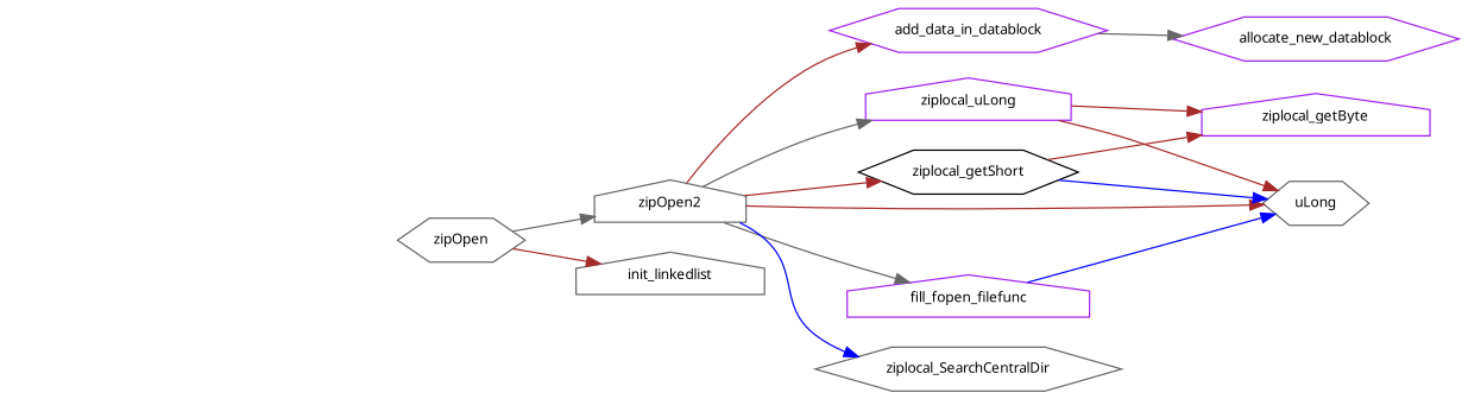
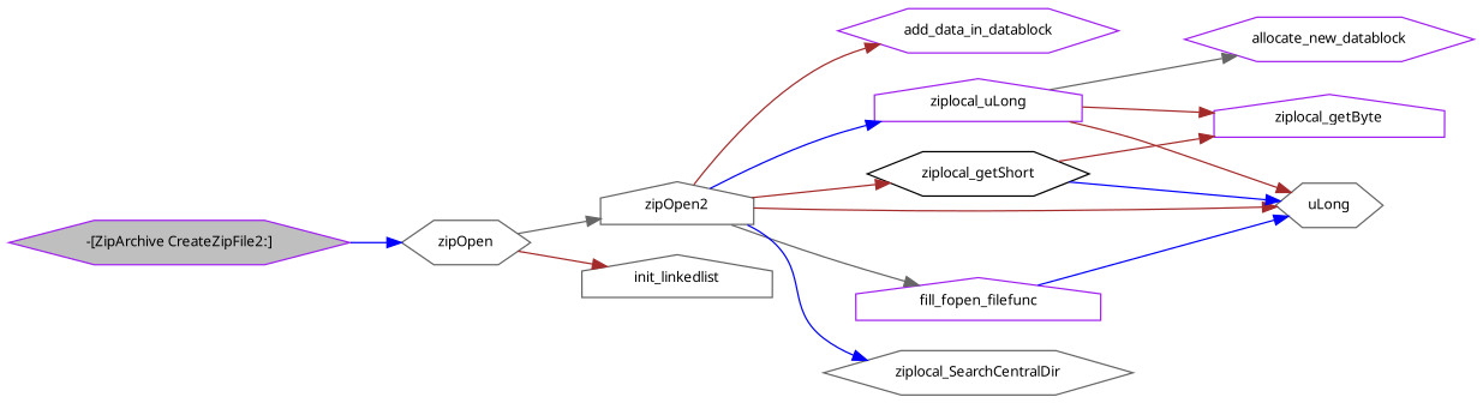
  digraph {
    rankdir=LR
    node [color=purple fillcolor=white fontname="FreeSans.ttf" fontsize=10 shape=hexagon style=filled]
    edge [color=brown fontname="FreeSans.ttf" fontsize=10 labelfontname="FreeSans.ttf" labelfontsize=10 style=solid]
+   n1 [fillcolor=grey75 fontcolor=black height=0.2 label="-[ZipArchive CreateZipFile2:]" width=0.4]
    n2 [color=gray40 height=0.2 label=zipOpen width=0.4]
    n3 [color=gray40 height=0.2 label=zipOpen2 shape=house width=0.4]
    n4 [color=gray40 height=0.2 label=init_linkedlist shape=house width=0.4]
    n5 [height=0.2 label=add_data_in_datablock width=0.4]
    n6 [height=0.2 label=fill_fopen_filefunc shape=house width=0.4]
    n7 [color=gray40 height=0.2 label=uLong width=0.4]
    n8 [height=0.2 label=ziplocal_uLong shape=house width=0.4]
    n9 [color=black height=0.2 label=ziplocal_getShort width=0.4]
    n10 [color=gray40 height=0.2 label=ziplocal_SearchCentralDir width=0.4]
    n11 [height=0.2 label=allocate_new_datablock width=0.4]
    n12 [height=0.2 label=ziplocal_getByte shape=house width=0.4]
+   n1 -> n2 [color=blue]
    n2 -> n3 [color=gray40]
    n2 -> n4
    n3 -> n5
    n3 -> n6 [color=gray40]
    n3 -> n7
-   n3 -> n8 [color=gray40]
+   n3 -> n8 [color=blue]
    n3 -> n9
    n3 -> n10 [color=blue]
-   n5 -> n11 [color=gray40]
+   n8 -> n11 [color=gray40]
    n6 -> n7 [color=blue]
    n8 -> n7
    n8 -> n12
    n9 -> n7 [color=blue]
    n9 -> n12
  }
